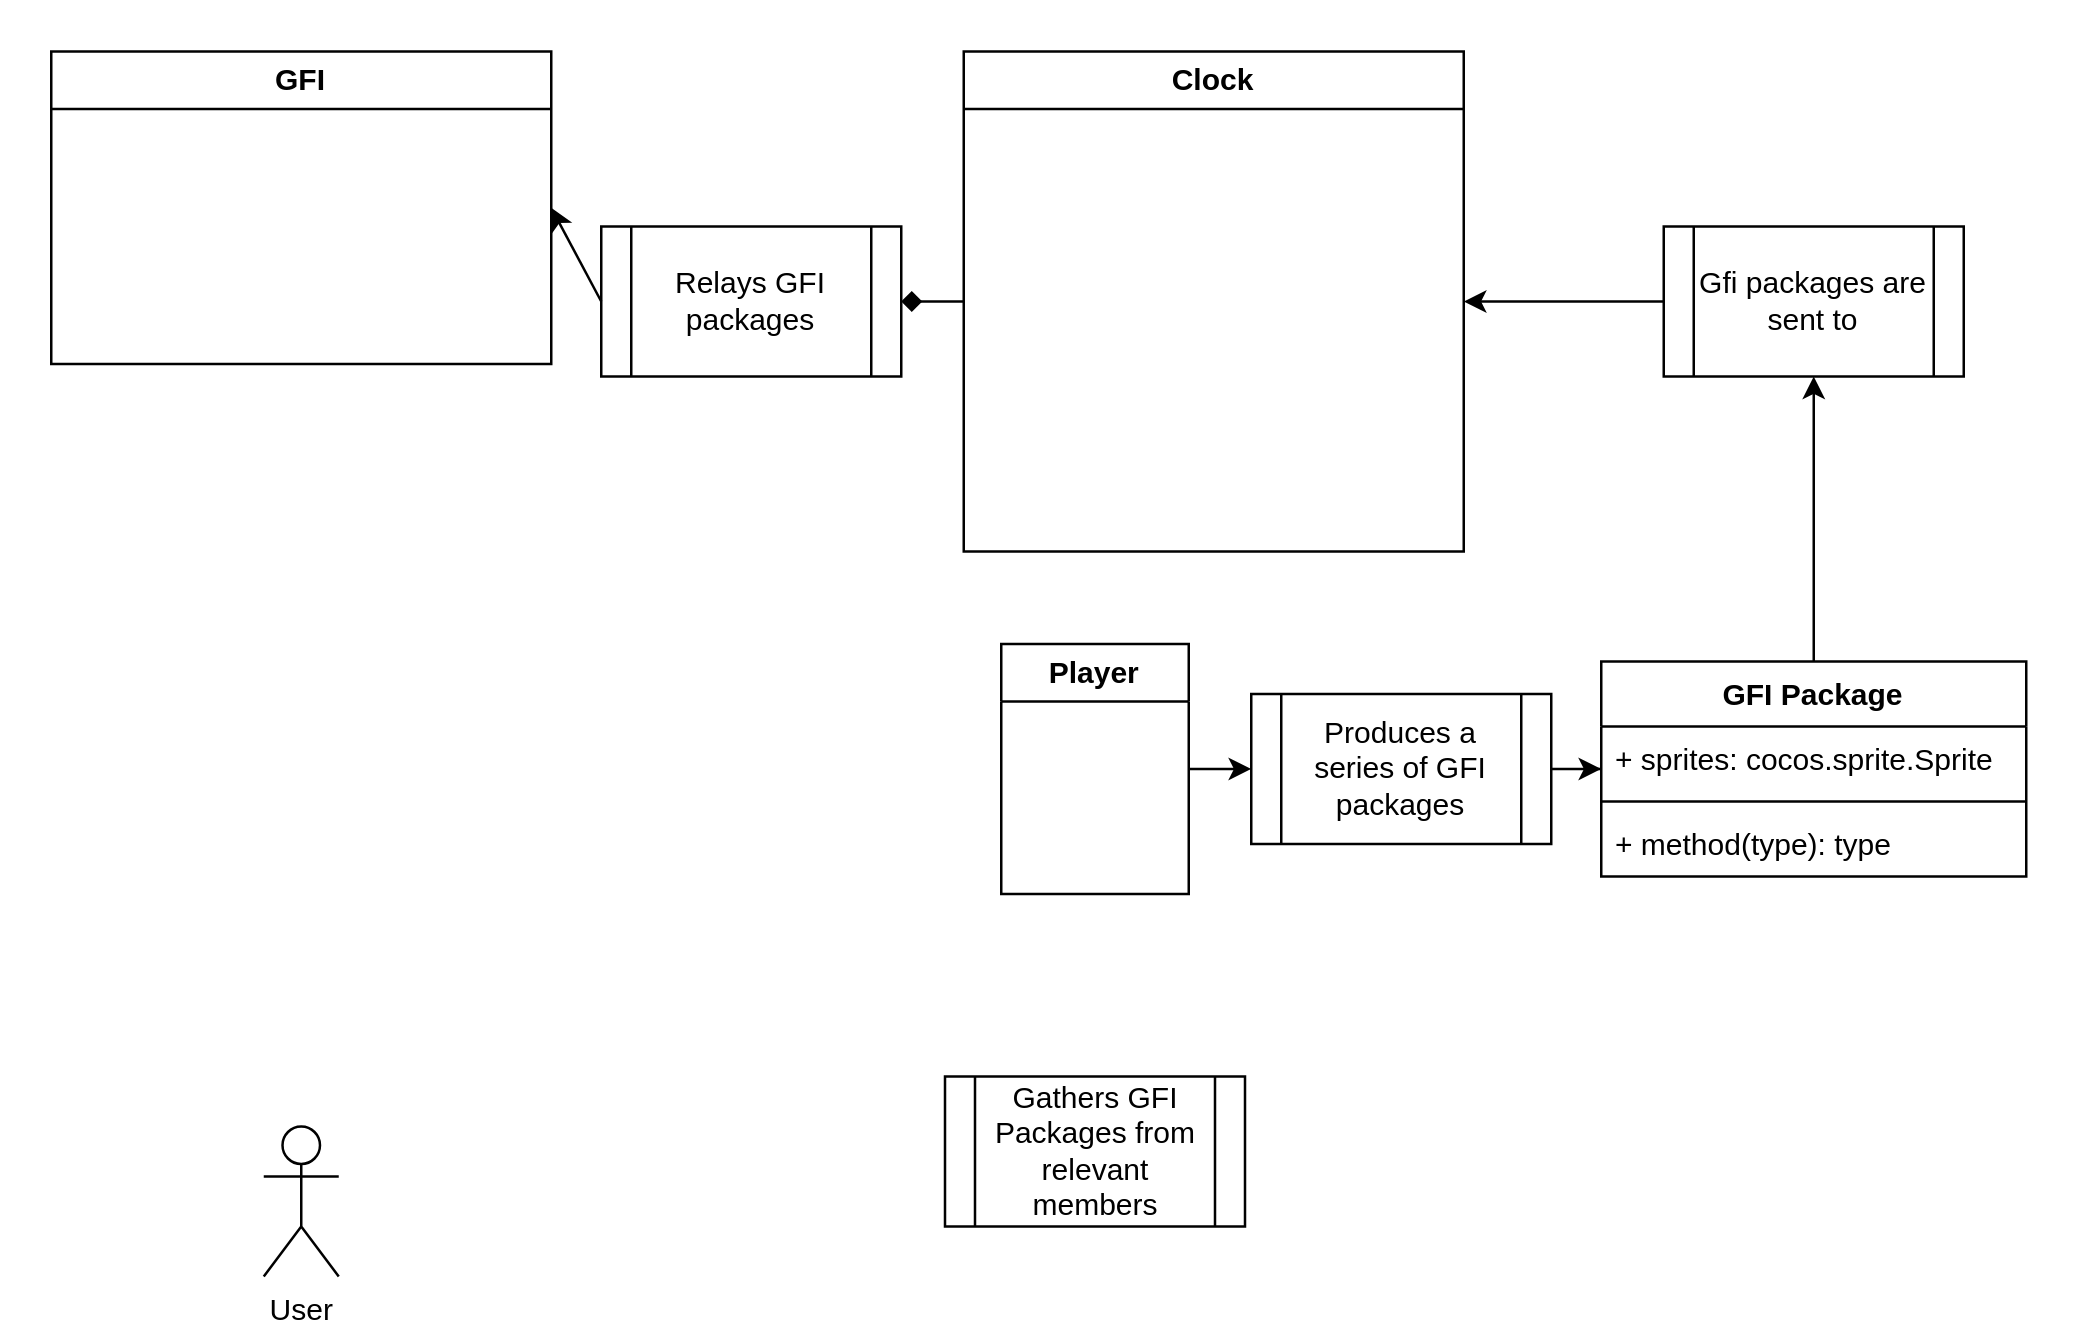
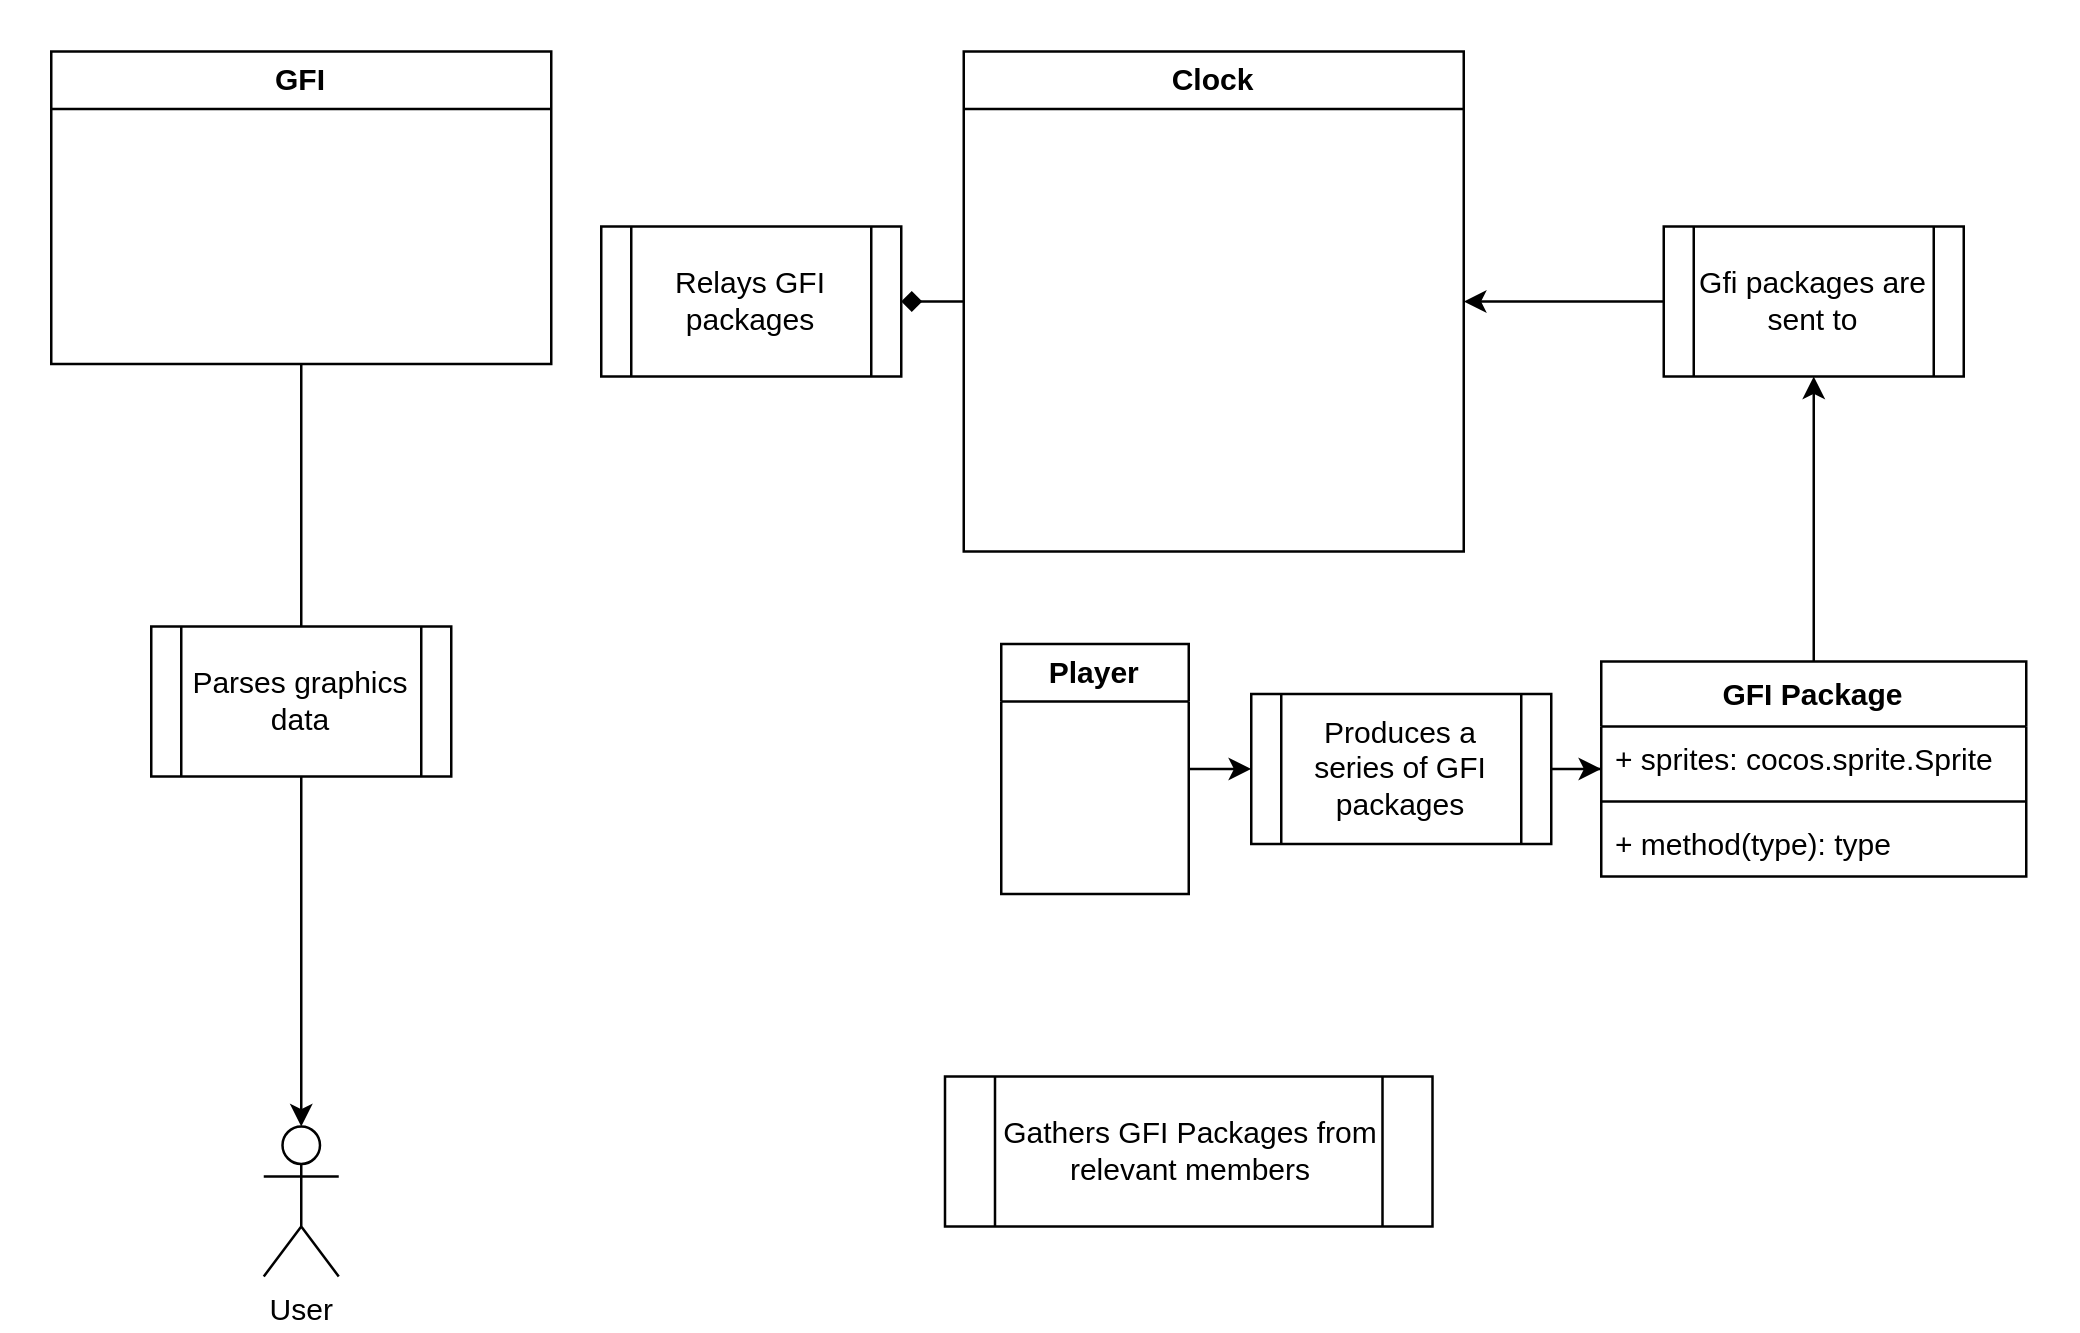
  <mxCell id="0" />
  <mxCell id="1" parent="0" />
  <mxCell id="2" value="GFI" style="swimlane;whiteSpace=wrap;html=1;" vertex="1" parent="1"><mxGeometry x="20" y="20" width="200" height="125" as="geometry" /></mxCell>
  <mxCell id="3" value="Clock" style="swimlane;whiteSpace=wrap;html=1;" vertex="1" parent="1"><mxGeometry x="385" y="20" width="200" height="200" as="geometry" /></mxCell>
  <mxCell id="4" style="edgeStyle=orthogonalEdgeStyle;rounded=0;orthogonalLoop=1;jettySize=auto;html=1;entryX=0;entryY=0.5;entryDx=0;entryDy=0;" edge="1" parent="1" source="5" target="18"><mxGeometry relative="1" as="geometry" /></mxCell>
  <mxCell id="5" value="Player" style="swimlane;whiteSpace=wrap;html=1;startSize=23;" vertex="1" parent="1"><mxGeometry x="400" y="257" width="75" height="100" as="geometry" /></mxCell>
  <mxCell id="6" value="Relays GFI packages" style="shape=process;whiteSpace=wrap;html=1;backgroundOutline=1;" vertex="1" parent="1"><mxGeometry x="240" y="90" width="120" height="60" as="geometry" /></mxCell>
  <mxCell id="7" value="" style="endArrow=diamond;html=1;rounded=0;exitX=0;exitY=0.5;exitDx=0;exitDy=0;entryX=1;entryY=0.5;entryDx=0;entryDy=0;" edge="1" parent="1" source="3" target="6"><mxGeometry width="50" height="50" relative="1" as="geometry"><mxPoint x="320" y="250" as="sourcePoint" /><mxPoint x="370" y="200" as="targetPoint" /></mxGeometry></mxCell>
- <mxCell id="8" value="" style="endArrow=classic;html=1;rounded=0;exitX=0;exitY=0.5;exitDx=0;exitDy=0;entryX=1;entryY=0.5;entryDx=0;entryDy=0;" edge="1" parent="1" source="6" target="2"><mxGeometry width="50" height="50" relative="1" as="geometry"><mxPoint x="320" y="250" as="sourcePoint" /><mxPoint x="200" y="110" as="targetPoint" /></mxGeometry></mxCell>
+ <mxCell id="9" value="" style="endArrow=classic;html=1;rounded=0;exitX=0.5;exitY=1;exitDx=0;exitDy=0;entryX=0.5;entryY=0;entryDx=0;entryDy=0;entryPerimeter=0;" edge="1" parent="1" source="2" target="11"><mxGeometry width="50" height="50" relative="1" as="geometry"><mxPoint x="320" y="250" as="sourcePoint" /><mxPoint x="120" y="270" as="targetPoint" /></mxGeometry></mxCell>
+ <mxCell id="10" value="Parses graphics data" style="shape=process;whiteSpace=wrap;html=1;backgroundOutline=1;" vertex="1" parent="1"><mxGeometry x="60" y="250" width="120" height="60" as="geometry" /></mxCell>
  <mxCell id="11" value="User" style="shape=umlActor;verticalLabelPosition=bottom;verticalAlign=top;html=1;outlineConnect=0;" vertex="1" parent="1"><mxGeometry x="105" y="450" width="30" height="60" as="geometry" /></mxCell>
  <mxCell id="12" style="edgeStyle=orthogonalEdgeStyle;rounded=0;orthogonalLoop=1;jettySize=auto;html=1;entryX=0.5;entryY=1;entryDx=0;entryDy=0;" edge="1" parent="1" source="13" target="20"><mxGeometry relative="1" as="geometry" /></mxCell>
  <mxCell id="13" value="GFI Package" style="swimlane;fontStyle=1;align=center;verticalAlign=top;childLayout=stackLayout;horizontal=1;startSize=26;horizontalStack=0;resizeParent=1;resizeParentMax=0;resizeLast=0;collapsible=1;marginBottom=0;whiteSpace=wrap;html=1;" vertex="1" parent="1"><mxGeometry x="640" y="264" width="170" height="86" as="geometry" /></mxCell>
  <mxCell id="14" value="+ sprites: cocos.sprite.Sprite" style="text;strokeColor=none;fillColor=none;align=left;verticalAlign=top;spacingLeft=4;spacingRight=4;overflow=hidden;rotatable=0;points=[[0,0.5],[1,0.5]];portConstraint=eastwest;whiteSpace=wrap;html=1;" vertex="1" parent="13"><mxGeometry y="26" width="170" height="26" as="geometry" /></mxCell>
  <mxCell id="15" value="" style="line;strokeWidth=1;fillColor=none;align=left;verticalAlign=middle;spacingTop=-1;spacingLeft=3;spacingRight=3;rotatable=0;labelPosition=right;points=[];portConstraint=eastwest;strokeColor=inherit;" vertex="1" parent="13"><mxGeometry y="52" width="170" height="8" as="geometry" /></mxCell>
  <mxCell id="16" value="+ method(type): type" style="text;strokeColor=none;fillColor=none;align=left;verticalAlign=top;spacingLeft=4;spacingRight=4;overflow=hidden;rotatable=0;points=[[0,0.5],[1,0.5]];portConstraint=eastwest;whiteSpace=wrap;html=1;" vertex="1" parent="13"><mxGeometry y="60" width="170" height="26" as="geometry" /></mxCell>
  <mxCell id="17" style="edgeStyle=orthogonalEdgeStyle;rounded=0;orthogonalLoop=1;jettySize=auto;html=1;" edge="1" parent="1" source="18" target="13"><mxGeometry relative="1" as="geometry" /></mxCell>
  <mxCell id="18" value="Produces a series of GFI packages" style="shape=process;whiteSpace=wrap;html=1;backgroundOutline=1;" vertex="1" parent="1"><mxGeometry x="500" y="277" width="120" height="60" as="geometry" /></mxCell>
  <mxCell id="19" style="edgeStyle=orthogonalEdgeStyle;rounded=0;orthogonalLoop=1;jettySize=auto;html=1;entryX=1;entryY=0.5;entryDx=0;entryDy=0;" edge="1" parent="1" source="20" target="3"><mxGeometry relative="1" as="geometry"><mxPoint x="580" y="110" as="targetPoint" /></mxGeometry></mxCell>
  <mxCell id="20" value="Gfi packages are sent to" style="shape=process;whiteSpace=wrap;html=1;backgroundOutline=1;" vertex="1" parent="1"><mxGeometry x="665" y="90" width="120" height="60" as="geometry" /></mxCell>
- <mxCell id="21" value="Gathers GFI Packages from relevant members" style="shape=process;whiteSpace=wrap;html=1;backgroundOutline=1;" vertex="1" parent="1"><mxGeometry x="377.5" y="430" width="120" height="60" as="geometry" /></mxCell>
+ <mxCell id="21" value="Gathers GFI Packages from relevant members" style="shape=process;whiteSpace=wrap;html=1;backgroundOutline=1;" vertex="1" parent="1"><mxGeometry x="377.5" y="430" width="195" height="60" as="geometry" /></mxCell>
